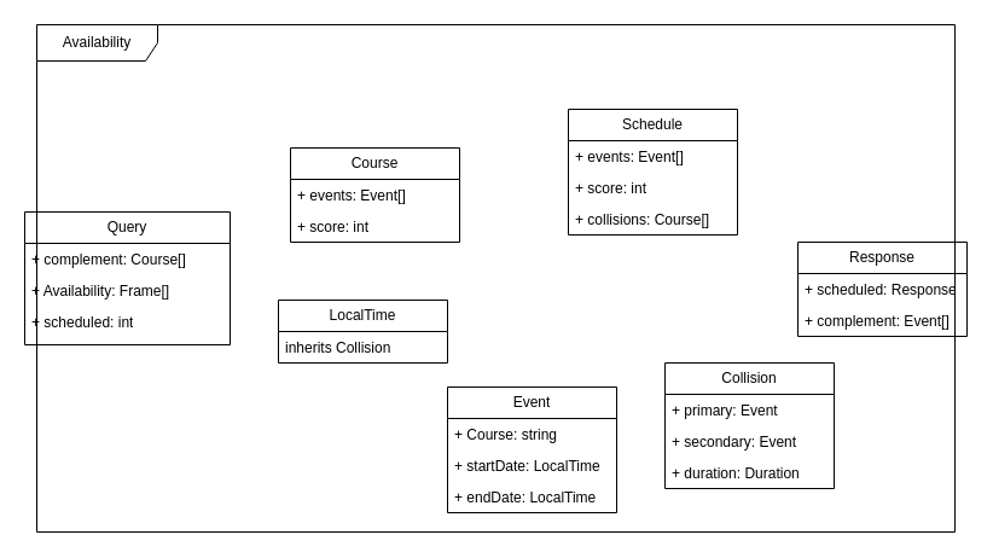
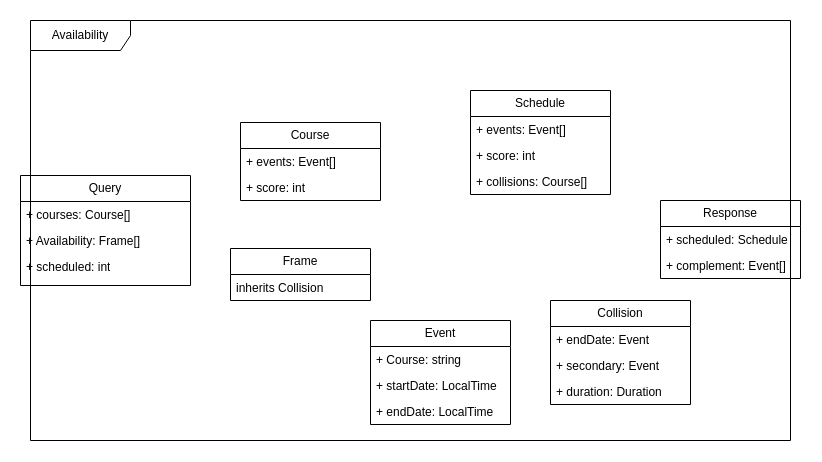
  <mxCell id="0" style=";html=1;" />
  <mxCell id="1" style=";html=1;" parent="0" />
  <mxCell id="2" value="Availability" style="shape=umlFrame;whiteSpace=wrap;html=1;pointerEvents=0;width=100;height=30;" vertex="1" parent="1"><mxGeometry x="30" y="20" width="760" height="420" as="geometry" /></mxCell>
  <mxCell id="3" value="Query" style="swimlane;fontStyle=0;childLayout=stackLayout;horizontal=1;startSize=26;fillColor=none;horizontalStack=0;resizeParent=1;resizeParentMax=0;resizeLast=0;collapsible=1;marginBottom=0;whiteSpace=wrap;html=1;" vertex="1" parent="1"><mxGeometry x="20" y="175" width="170" height="110" as="geometry" /></mxCell>
- <mxCell id="4" value="+ complement: Course[]" style="text;strokeColor=none;fillColor=none;align=left;verticalAlign=top;spacingLeft=4;spacingRight=4;overflow=hidden;rotatable=0;points=[[0,0.5],[1,0.5]];portConstraint=eastwest;whiteSpace=wrap;html=1;" vertex="1" parent="3"><mxGeometry y="26" width="170" height="26" as="geometry" /></mxCell>
+ <mxCell id="4" value="+ courses: Course[]" style="text;strokeColor=none;fillColor=none;align=left;verticalAlign=top;spacingLeft=4;spacingRight=4;overflow=hidden;rotatable=0;points=[[0,0.5],[1,0.5]];portConstraint=eastwest;whiteSpace=wrap;html=1;" vertex="1" parent="3"><mxGeometry y="26" width="170" height="26" as="geometry" /></mxCell>
  <mxCell id="5" value="+ Availability: Frame[]" style="text;strokeColor=none;fillColor=none;align=left;verticalAlign=top;spacingLeft=4;spacingRight=4;overflow=hidden;rotatable=0;points=[[0,0.5],[1,0.5]];portConstraint=eastwest;whiteSpace=wrap;html=1;" vertex="1" parent="3"><mxGeometry y="52" width="170" height="26" as="geometry" /></mxCell>
  <mxCell id="6" value="+ scheduled: int" style="text;strokeColor=none;fillColor=none;align=left;verticalAlign=top;spacingLeft=4;spacingRight=4;overflow=hidden;rotatable=0;points=[[0,0.5],[1,0.5]];portConstraint=eastwest;whiteSpace=wrap;html=1;" vertex="1" parent="3"><mxGeometry y="78" width="170" height="32" as="geometry" /></mxCell>
  <mxCell id="7" value="Event" style="swimlane;fontStyle=0;childLayout=stackLayout;horizontal=1;startSize=26;fillColor=none;horizontalStack=0;resizeParent=1;resizeParentMax=0;resizeLast=0;collapsible=1;marginBottom=0;whiteSpace=wrap;html=1;" vertex="1" parent="1"><mxGeometry x="370" y="320" width="140" height="104" as="geometry" /></mxCell>
  <mxCell id="8" value="+ Course: string" style="text;strokeColor=none;fillColor=none;align=left;verticalAlign=top;spacingLeft=4;spacingRight=4;overflow=hidden;rotatable=0;points=[[0,0.5],[1,0.5]];portConstraint=eastwest;whiteSpace=wrap;html=1;" vertex="1" parent="7"><mxGeometry y="26" width="140" height="26" as="geometry" /></mxCell>
  <mxCell id="9" value="+ startDate: LocalTime" style="text;strokeColor=none;fillColor=none;align=left;verticalAlign=top;spacingLeft=4;spacingRight=4;overflow=hidden;rotatable=0;points=[[0,0.5],[1,0.5]];portConstraint=eastwest;whiteSpace=wrap;html=1;" vertex="1" parent="7"><mxGeometry y="52" width="140" height="26" as="geometry" /></mxCell>
  <mxCell id="10" value="+ endDate: LocalTime" style="text;strokeColor=none;fillColor=none;align=left;verticalAlign=top;spacingLeft=4;spacingRight=4;overflow=hidden;rotatable=0;points=[[0,0.5],[1,0.5]];portConstraint=eastwest;whiteSpace=wrap;html=1;" vertex="1" parent="7"><mxGeometry y="78" width="140" height="26" as="geometry" /></mxCell>
  <mxCell id="11" value="Course" style="swimlane;fontStyle=0;childLayout=stackLayout;horizontal=1;startSize=26;fillColor=none;horizontalStack=0;resizeParent=1;resizeParentMax=0;resizeLast=0;collapsible=1;marginBottom=0;whiteSpace=wrap;html=1;" vertex="1" parent="1"><mxGeometry x="240" y="122" width="140" height="78" as="geometry" /></mxCell>
  <mxCell id="12" value="+ events: Event[]" style="text;strokeColor=none;fillColor=none;align=left;verticalAlign=top;spacingLeft=4;spacingRight=4;overflow=hidden;rotatable=0;points=[[0,0.5],[1,0.5]];portConstraint=eastwest;whiteSpace=wrap;html=1;" vertex="1" parent="11"><mxGeometry y="26" width="140" height="26" as="geometry" /></mxCell>
  <mxCell id="13" value="+ score: int" style="text;strokeColor=none;fillColor=none;align=left;verticalAlign=top;spacingLeft=4;spacingRight=4;overflow=hidden;rotatable=0;points=[[0,0.5],[1,0.5]];portConstraint=eastwest;whiteSpace=wrap;html=1;" vertex="1" parent="11"><mxGeometry y="52" width="140" height="26" as="geometry" /></mxCell>
- <mxCell id="14" value="LocalTime" style="swimlane;fontStyle=0;childLayout=stackLayout;horizontal=1;startSize=26;fillColor=none;horizontalStack=0;resizeParent=1;resizeParentMax=0;resizeLast=0;collapsible=1;marginBottom=0;whiteSpace=wrap;html=1;" vertex="1" parent="1"><mxGeometry x="230" y="248" width="140" height="52" as="geometry" /></mxCell>
+ <mxCell id="14" value="Frame" style="swimlane;fontStyle=0;childLayout=stackLayout;horizontal=1;startSize=26;fillColor=none;horizontalStack=0;resizeParent=1;resizeParentMax=0;resizeLast=0;collapsible=1;marginBottom=0;whiteSpace=wrap;html=1;" vertex="1" parent="1"><mxGeometry x="230" y="248" width="140" height="52" as="geometry" /></mxCell>
  <mxCell id="15" value="inherits Collision" style="text;strokeColor=none;fillColor=none;align=left;verticalAlign=top;spacingLeft=4;spacingRight=4;overflow=hidden;rotatable=0;points=[[0,0.5],[1,0.5]];portConstraint=eastwest;whiteSpace=wrap;html=1;" vertex="1" parent="14"><mxGeometry y="26" width="140" height="26" as="geometry" /></mxCell>
  <mxCell id="16" value="Collision" style="swimlane;fontStyle=0;childLayout=stackLayout;horizontal=1;startSize=26;fillColor=none;horizontalStack=0;resizeParent=1;resizeParentMax=0;resizeLast=0;collapsible=1;marginBottom=0;whiteSpace=wrap;html=1;" vertex="1" parent="1"><mxGeometry x="550" y="300" width="140" height="104" as="geometry" /></mxCell>
- <mxCell id="17" value="+ primary: Event" style="text;strokeColor=none;fillColor=none;align=left;verticalAlign=top;spacingLeft=4;spacingRight=4;overflow=hidden;rotatable=0;points=[[0,0.5],[1,0.5]];portConstraint=eastwest;whiteSpace=wrap;html=1;" vertex="1" parent="16"><mxGeometry y="26" width="140" height="26" as="geometry" /></mxCell>
+ <mxCell id="17" value="+ endDate: Event" style="text;strokeColor=none;fillColor=none;align=left;verticalAlign=top;spacingLeft=4;spacingRight=4;overflow=hidden;rotatable=0;points=[[0,0.5],[1,0.5]];portConstraint=eastwest;whiteSpace=wrap;html=1;" vertex="1" parent="16"><mxGeometry y="26" width="140" height="26" as="geometry" /></mxCell>
  <mxCell id="18" value="+ secondary: Event" style="text;strokeColor=none;fillColor=none;align=left;verticalAlign=top;spacingLeft=4;spacingRight=4;overflow=hidden;rotatable=0;points=[[0,0.5],[1,0.5]];portConstraint=eastwest;whiteSpace=wrap;html=1;" vertex="1" parent="16"><mxGeometry y="52" width="140" height="26" as="geometry" /></mxCell>
  <mxCell id="19" value="+ duration: Duration" style="text;strokeColor=none;fillColor=none;align=left;verticalAlign=top;spacingLeft=4;spacingRight=4;overflow=hidden;rotatable=0;points=[[0,0.5],[1,0.5]];portConstraint=eastwest;whiteSpace=wrap;html=1;" vertex="1" parent="16"><mxGeometry y="78" width="140" height="26" as="geometry" /></mxCell>
  <mxCell id="20" value="Schedule" style="swimlane;fontStyle=0;childLayout=stackLayout;horizontal=1;startSize=26;fillColor=none;horizontalStack=0;resizeParent=1;resizeParentMax=0;resizeLast=0;collapsible=1;marginBottom=0;whiteSpace=wrap;html=1;" vertex="1" parent="1"><mxGeometry x="470" y="90" width="140" height="104" as="geometry" /></mxCell>
  <mxCell id="21" value="+ events: Event[]" style="text;strokeColor=none;fillColor=none;align=left;verticalAlign=top;spacingLeft=4;spacingRight=4;overflow=hidden;rotatable=0;points=[[0,0.5],[1,0.5]];portConstraint=eastwest;whiteSpace=wrap;html=1;" vertex="1" parent="20"><mxGeometry y="26" width="140" height="26" as="geometry" /></mxCell>
  <mxCell id="22" value="+ score: int" style="text;strokeColor=none;fillColor=none;align=left;verticalAlign=top;spacingLeft=4;spacingRight=4;overflow=hidden;rotatable=0;points=[[0,0.5],[1,0.5]];portConstraint=eastwest;whiteSpace=wrap;html=1;" vertex="1" parent="20"><mxGeometry y="52" width="140" height="26" as="geometry" /></mxCell>
  <mxCell id="23" value="+ collisions: Course[]" style="text;strokeColor=none;fillColor=none;align=left;verticalAlign=top;spacingLeft=4;spacingRight=4;overflow=hidden;rotatable=0;points=[[0,0.5],[1,0.5]];portConstraint=eastwest;whiteSpace=wrap;html=1;" vertex="1" parent="20"><mxGeometry y="78" width="140" height="26" as="geometry" /></mxCell>
  <mxCell id="24" value="Response" style="swimlane;fontStyle=0;childLayout=stackLayout;horizontal=1;startSize=26;fillColor=none;horizontalStack=0;resizeParent=1;resizeParentMax=0;resizeLast=0;collapsible=1;marginBottom=0;whiteSpace=wrap;html=1;" vertex="1" parent="1"><mxGeometry x="660" y="200" width="140" height="78" as="geometry" /></mxCell>
- <mxCell id="25" value="+ scheduled: Response" style="text;strokeColor=none;fillColor=none;align=left;verticalAlign=top;spacingLeft=4;spacingRight=4;overflow=hidden;rotatable=0;points=[[0,0.5],[1,0.5]];portConstraint=eastwest;whiteSpace=wrap;html=1;" vertex="1" parent="24"><mxGeometry y="26" width="140" height="26" as="geometry" /></mxCell>
+ <mxCell id="25" value="+ scheduled: Schedule" style="text;strokeColor=none;fillColor=none;align=left;verticalAlign=top;spacingLeft=4;spacingRight=4;overflow=hidden;rotatable=0;points=[[0,0.5],[1,0.5]];portConstraint=eastwest;whiteSpace=wrap;html=1;" vertex="1" parent="24"><mxGeometry y="26" width="140" height="26" as="geometry" /></mxCell>
  <mxCell id="26" value="+ complement: Event[]" style="text;strokeColor=none;fillColor=none;align=left;verticalAlign=top;spacingLeft=4;spacingRight=4;overflow=hidden;rotatable=0;points=[[0,0.5],[1,0.5]];portConstraint=eastwest;whiteSpace=wrap;html=1;" vertex="1" parent="24"><mxGeometry y="52" width="140" height="26" as="geometry" /></mxCell>
